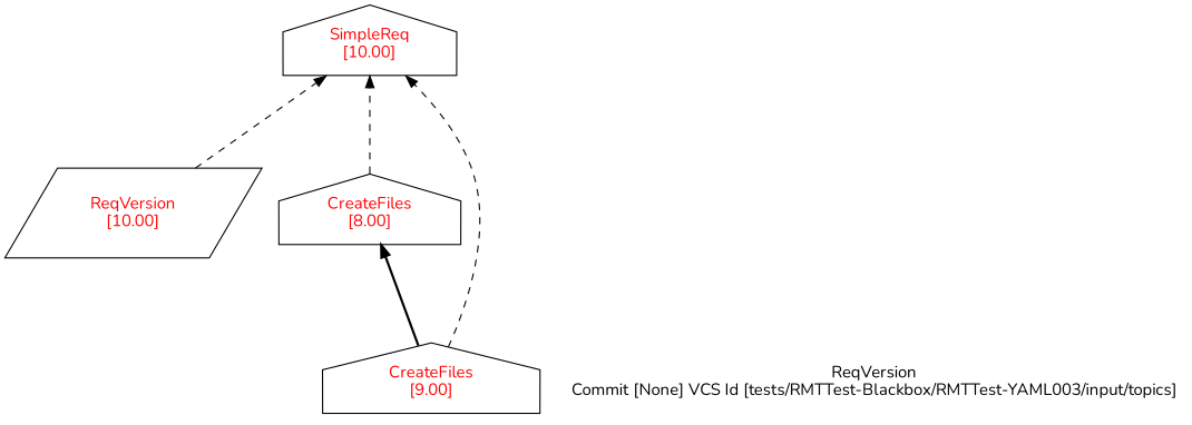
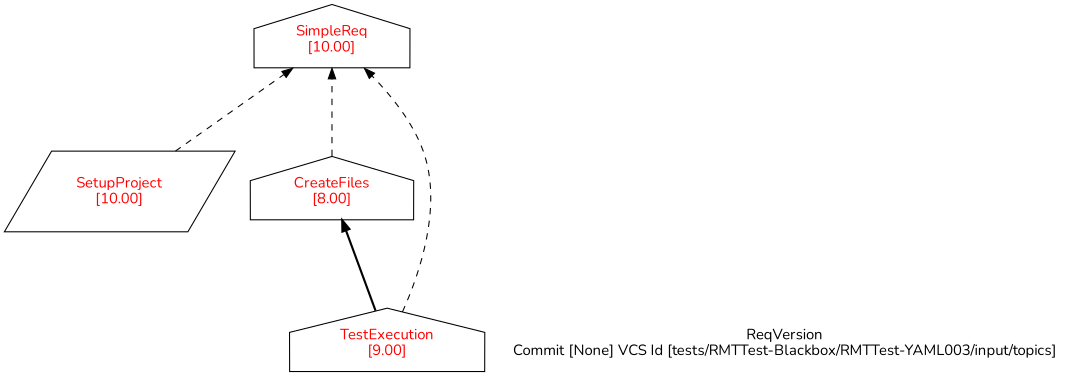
  digraph {
    fontname=Nunito
    mclimit=10.0
    nslimit=10.0
    rankdir=BT
    ranksep=1
    node [fontcolor=red fontname=Nunito shape=house]
    edge [fontname=Nunito style=dashed]
    n1 [label="CreateFiles\n[8.00]"]
    n2 [label="SimpleReq\n[10.00]"]
-   n3 [label="ReqVersion\n[10.00]" shape=parallelogram]
-   n4 [label="CreateFiles\n[9.00]"]
+   n3 [label="SetupProject\n[10.00]" shape=parallelogram]
+   n4 [label="TestExecution\n[9.00]"]
    n5 [label="ReqVersion\nCommit [None] VCS Id [tests/RMTTest-Blackbox/RMTTest-YAML003/input/topics]" shape=plaintext fontcolor=""]
    n1 -> n2
    n3 -> n2
    n4 -> n1 [style=bold]
    n4 -> n2
  }
